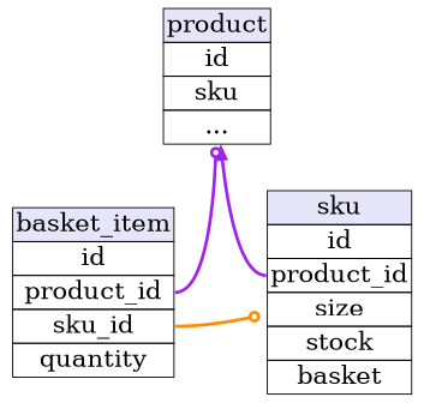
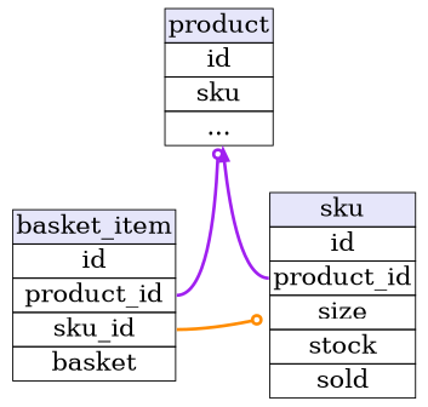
  digraph {
    nodesep=1
    node [fontsize=24 shape=plaintext]
    edge [arrowhead=odot color=purple penwidth=3 tailport=product_id]
    n1 [label=<        <table border="0" cellborder="1" cellspacing="0" align="left">        <tr><td bgcolor="lavender">product</td></tr>        <tr><td port="id">id</td></tr>        <tr><td>sku</td></tr>        <tr><td>...</td></tr>        </table>     >]
-   n2 [label=<        <table border="0" cellborder="1" cellspacing="0" align="left">        <tr><td bgcolor="lavender">sku</td></tr>        <tr><td port="id">id</td></tr>        <tr><td port="product_id">product_id</td></tr>        <tr><td>size</td></tr>        <tr><td>stock</td></tr>        <tr><td>basket</td></tr>        </table>     >]
-   n3 [label=<          <table border="0" cellborder="1" cellspacing="0" align="left">          <tr><td bgcolor="lavender">basket_item</td></tr>          <tr><td port="id">id</td></tr>          <tr><td port="product_id">product_id</td></tr>          <tr><td port="sku_id">sku_id</td></tr>          <tr><td>quantity</td></tr>          </table>     >]
+   n2 [label=<        <table border="0" cellborder="1" cellspacing="0" align="left">        <tr><td bgcolor="lavender">sku</td></tr>        <tr><td port="id">id</td></tr>        <tr><td port="product_id">product_id</td></tr>        <tr><td>size</td></tr>        <tr><td>stock</td></tr>        <tr><td>sold</td></tr>        </table>     >]
+   n3 [label=<          <table border="0" cellborder="1" cellspacing="0" align="left">          <tr><td bgcolor="lavender">basket_item</td></tr>          <tr><td port="id">id</td></tr>          <tr><td port="product_id">product_id</td></tr>          <tr><td port="sku_id">sku_id</td></tr>          <tr><td>basket</td></tr>          </table>     >]
    subgraph sub_1 {
      rank=min
      n1
    }
    subgraph sub_2 {
      rank=same
      n2
      n3
    }
    n2 -> n1 [arrowhead=normal]
    n3 -> n1
    n3 -> n2 [color=darkorange tailport=sku_id]
  }
